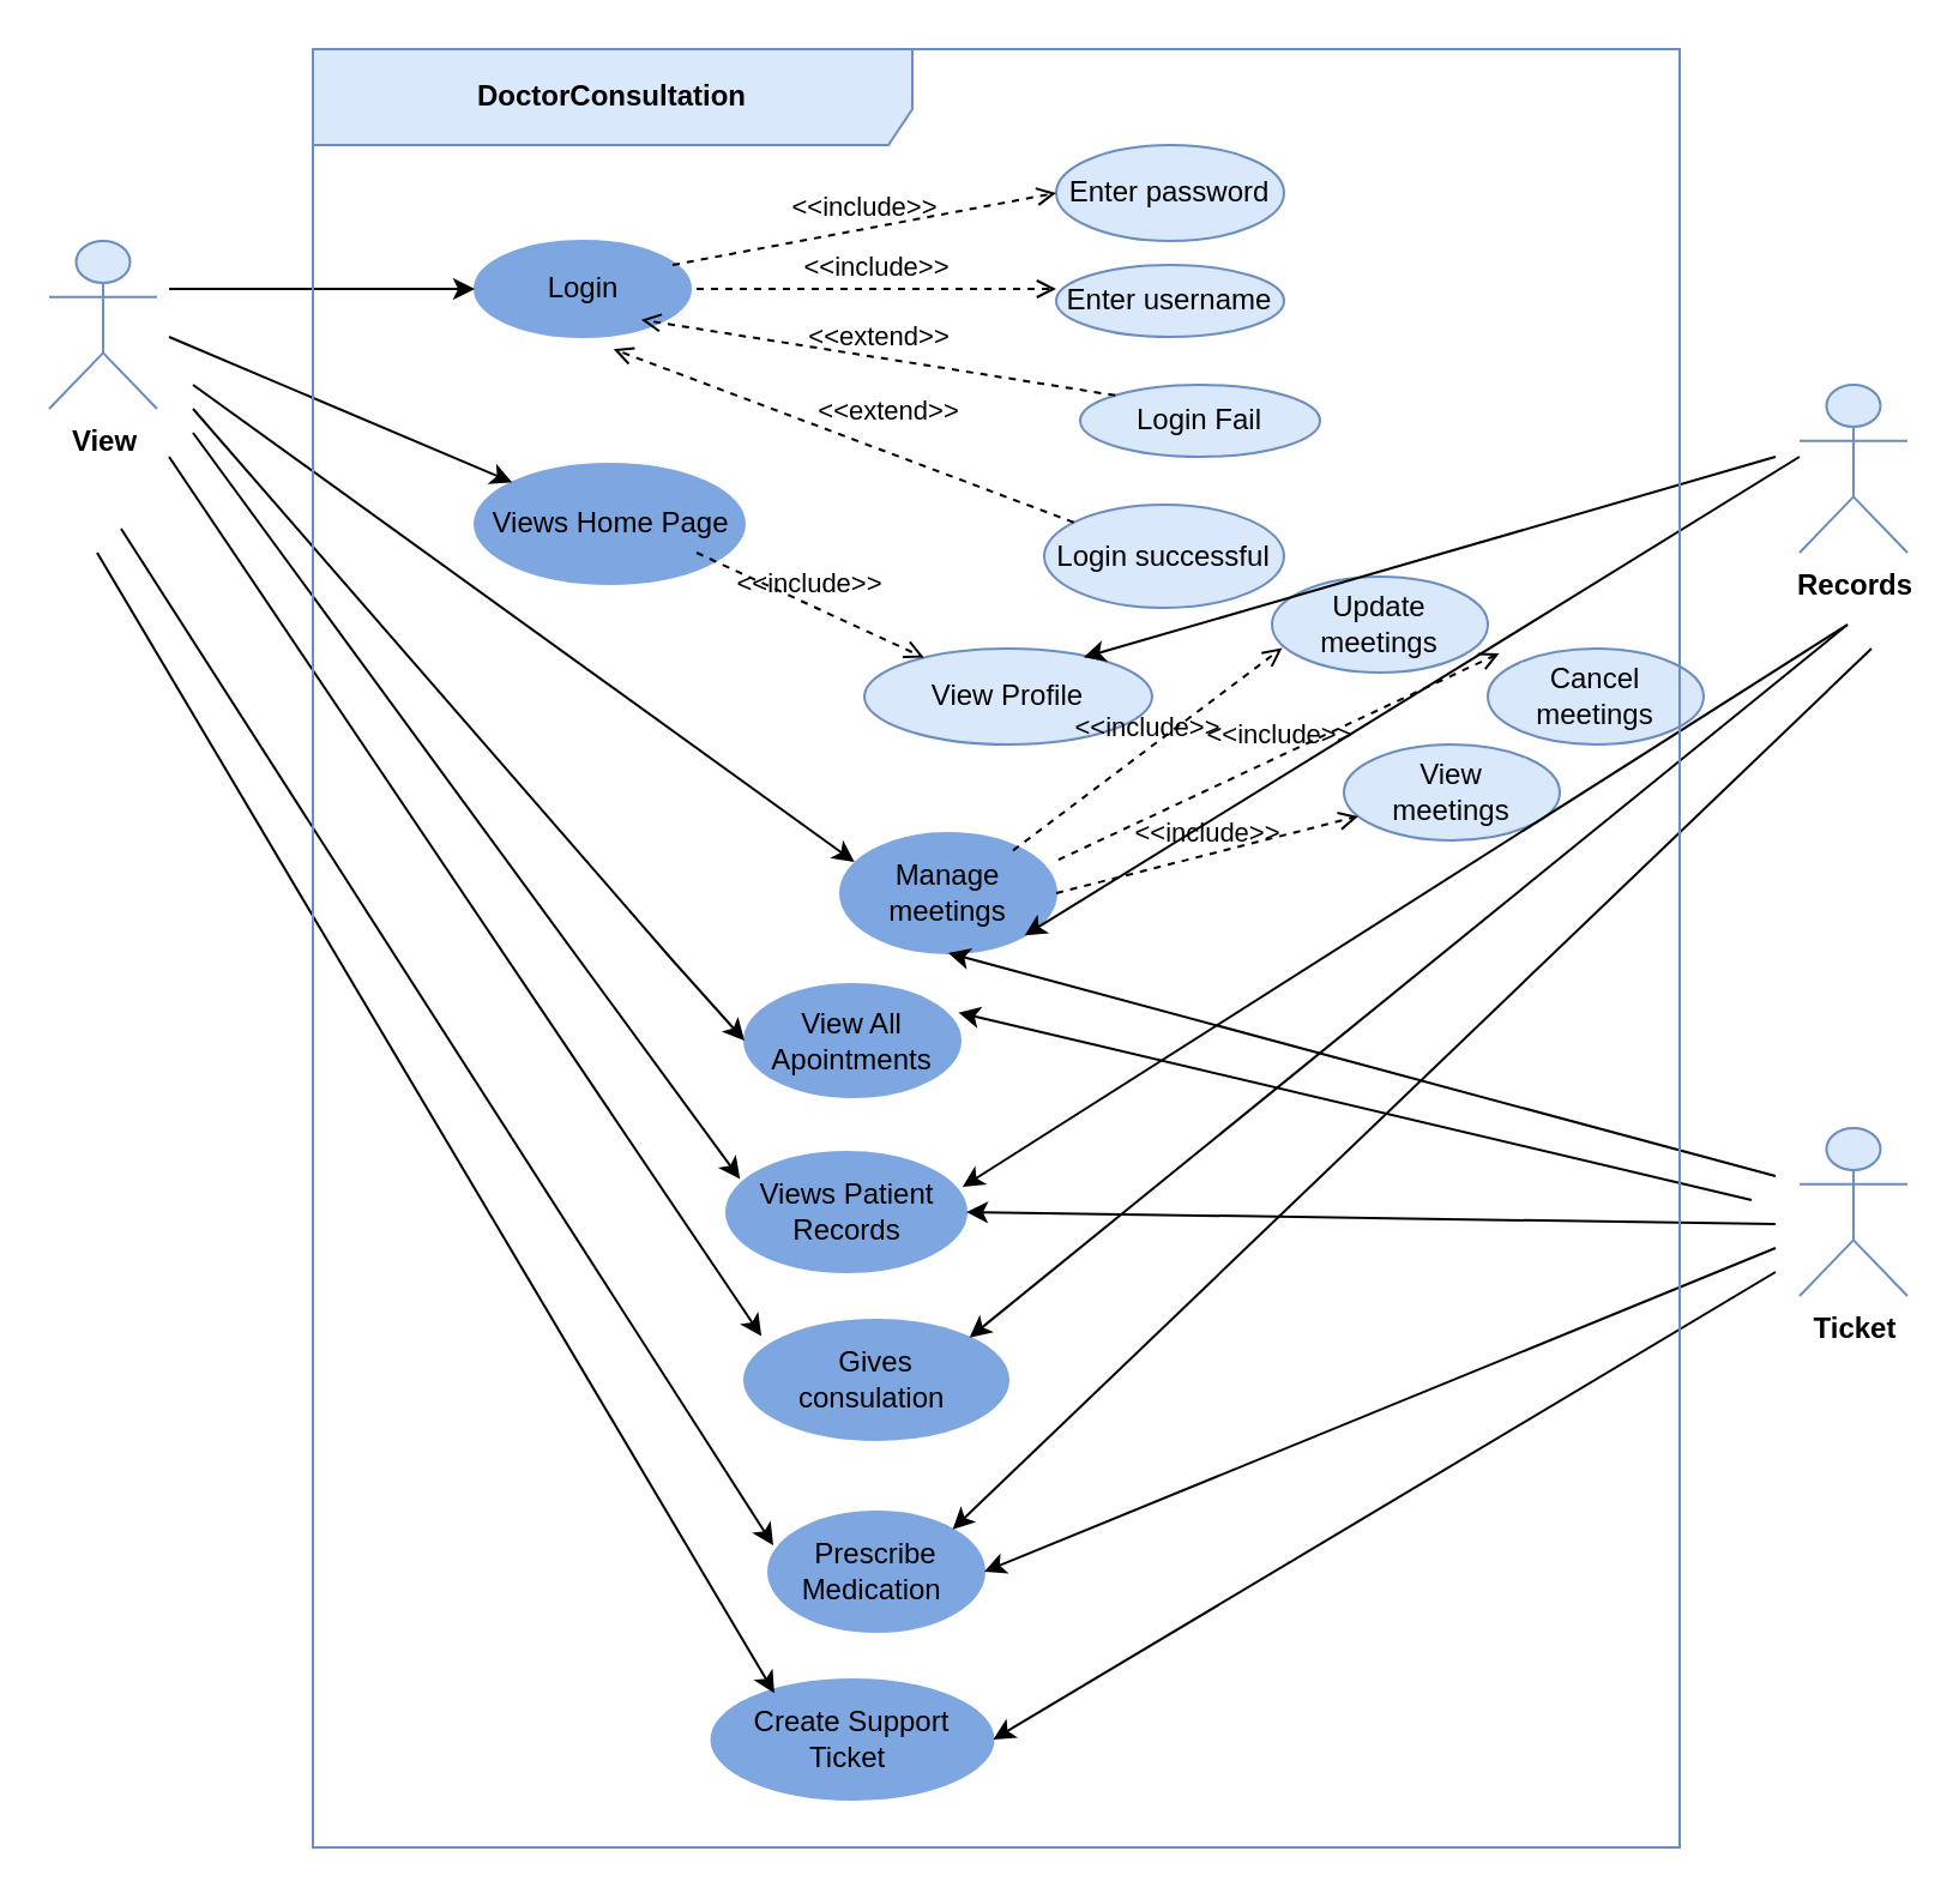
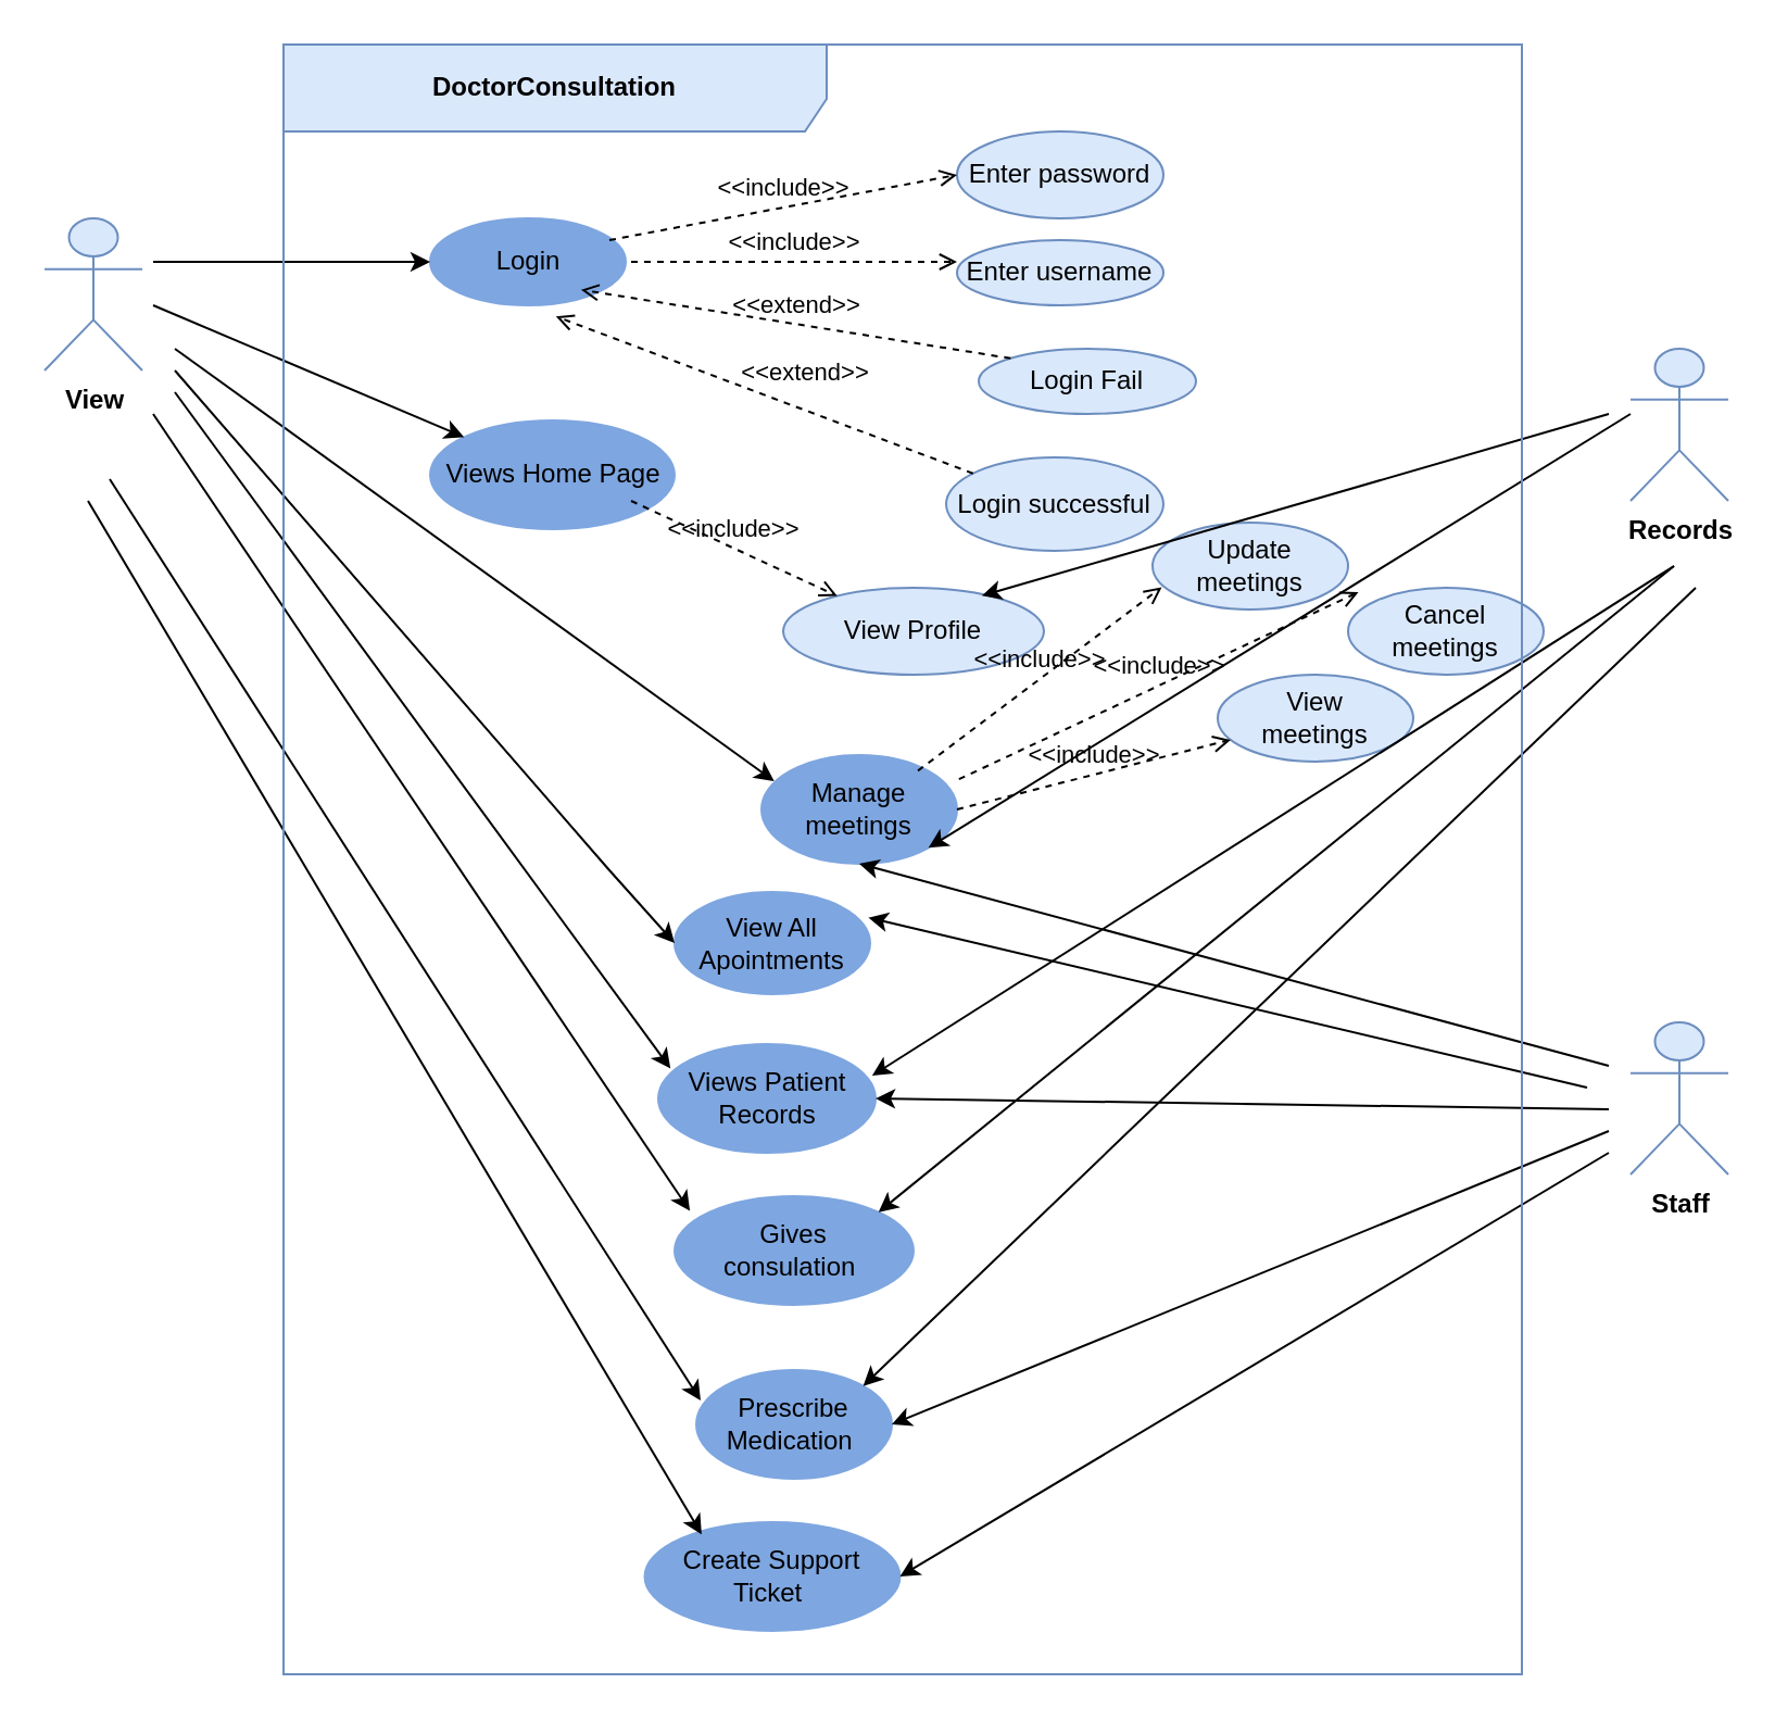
  <mxCell id="0" />
  <mxCell id="1" parent="0" />
  <mxCell id="2" value="&lt;b&gt;Records&lt;/b&gt;" style="shape=umlActor;verticalLabelPosition=bottom;verticalAlign=top;html=1;outlineConnect=0;fontSize=12;fillColor=#dae8fc;strokeColor=#6c8ebf;" parent="1" vertex="1"><mxGeometry x="750" y="160" width="45" height="70" as="geometry" /></mxCell>
  <mxCell id="3" value="Login" style="ellipse;whiteSpace=wrap;html=1;fontSize=12;fillColor=#7EA6E0;strokeColor=#7EA6E0;" parent="1" vertex="1"><mxGeometry x="197.5" y="100" width="90" height="40" as="geometry" /></mxCell>
  <mxCell id="4" value="Enter password" style="ellipse;whiteSpace=wrap;html=1;fontSize=12;fillColor=#dae8fc;strokeColor=#6c8ebf;" parent="1" vertex="1"><mxGeometry x="440" y="60" width="95" height="40" as="geometry" /></mxCell>
  <mxCell id="5" value="Enter username" style="ellipse;whiteSpace=wrap;html=1;fontSize=12;fillColor=#dae8fc;strokeColor=#6c8ebf;" parent="1" vertex="1"><mxGeometry x="440" y="110" width="95" height="30" as="geometry" /></mxCell>
  <mxCell id="6" value="Login Fail" style="ellipse;whiteSpace=wrap;html=1;fontSize=12;fillColor=#dae8fc;strokeColor=#6c8ebf;" parent="1" vertex="1"><mxGeometry x="450" y="160" width="100" height="30" as="geometry" /></mxCell>
  <mxCell id="7" value="Views Home Page" style="ellipse;whiteSpace=wrap;html=1;fontSize=12;fillColor=#7EA6E0;strokeColor=#7EA6E0;" parent="1" vertex="1"><mxGeometry x="197.5" y="193" width="112.5" height="50" as="geometry" /></mxCell>
  <mxCell id="8" value="Login successful" style="ellipse;whiteSpace=wrap;html=1;fontSize=12;fillColor=#dae8fc;strokeColor=#6c8ebf;" parent="1" vertex="1"><mxGeometry x="435" y="210" width="100" height="43" as="geometry" /></mxCell>
  <mxCell id="9" value="View Profile" style="ellipse;whiteSpace=wrap;html=1;fontSize=12;fillColor=#dae8fc;strokeColor=#6c8ebf;" parent="1" vertex="1"><mxGeometry x="360" y="270" width="120" height="40" as="geometry" /></mxCell>
  <mxCell id="10" value="Manage meetings" style="ellipse;whiteSpace=wrap;html=1;fontSize=12;fillColor=#7EA6E0;strokeColor=#7EA6E0;" parent="1" vertex="1"><mxGeometry x="350" y="347" width="90" height="50" as="geometry" /></mxCell>
  <mxCell id="11" value="&lt;span lang=&quot;EN-SG&quot;&gt;Gives&lt;br&gt;consulation&amp;nbsp;&lt;/span&gt;" style="ellipse;whiteSpace=wrap;html=1;fillColor=#7EA6E0;strokeColor=#7EA6E0;" parent="1" vertex="1"><mxGeometry x="310" y="550" width="110" height="50" as="geometry" /></mxCell>
  <mxCell id="12" value="&lt;span lang=&quot;EN-SG&quot;&gt;View&lt;br&gt;meetings&lt;/span&gt;" style="ellipse;whiteSpace=wrap;html=1;fillColor=#dae8fc;strokeColor=#6c8ebf;" parent="1" vertex="1"><mxGeometry x="560" y="310" width="90" height="40" as="geometry" /></mxCell>
  <mxCell id="13" value="&lt;span lang=&quot;EN-SG&quot;&gt;Update&lt;br&gt;meetings&lt;/span&gt;" style="ellipse;whiteSpace=wrap;html=1;fillColor=#dae8fc;strokeColor=#6c8ebf;" parent="1" vertex="1"><mxGeometry x="530" y="240" width="90" height="40" as="geometry" /></mxCell>
  <mxCell id="14" value="&lt;span lang=&quot;EN-SG&quot;&gt;Cancel&lt;br&gt;meetings&lt;/span&gt;" style="ellipse;whiteSpace=wrap;html=1;fillColor=#dae8fc;strokeColor=#6c8ebf;" parent="1" vertex="1"><mxGeometry x="620" y="270" width="90" height="40" as="geometry" /></mxCell>
  <mxCell id="15" value="View All Apointments" style="ellipse;whiteSpace=wrap;html=1;fontSize=12;fillColor=#7EA6E0;strokeColor=#7EA6E0;" parent="1" vertex="1"><mxGeometry x="310" y="410" width="90" height="47" as="geometry" /></mxCell>
  <mxCell id="16" value="Views Patient Records" style="ellipse;whiteSpace=wrap;html=1;fontSize=12;fillColor=#7EA6E0;strokeColor=#7EA6E0;" parent="1" vertex="1"><mxGeometry x="302.5" y="480" width="100" height="50" as="geometry" /></mxCell>
  <mxCell id="17" value="Prescribe Medication&amp;nbsp;&lt;span style=&quot;color: rgba(0, 0, 0, 0); font-family: monospace; font-size: 0px; text-align: start;&quot;&gt;%3CmxGraphModel%3E%3Croot%3E%3CmxCell%20id%3D%220%22%2F%3E%3CmxCell%20id%3D%221%22%20parent%3D%220%22%2F%3E%3CmxCell%20id%3D%222%22%20value%3D%22Manage%20meetings%22%20style%3D%22ellipse%3BwhiteSpace%3Dwrap%3Bhtml%3D1%3BfontSize%3D12%3B%22%20vertex%3D%221%22%20parent%3D%221%22%3E%3CmxGeometry%20x%3D%22350%22%20y%3D%22347%22%20width%3D%2290%22%20height%3D%2250%22%20as%3D%22geometry%22%2F%3E%3C%2FmxCell%3E%3C%2Froot%3E%3C%2FmxGraphModel%3E&lt;/span&gt;" style="ellipse;whiteSpace=wrap;html=1;fontSize=12;fillColor=#7EA6E0;strokeColor=#7EA6E0;" parent="1" vertex="1"><mxGeometry x="320" y="630" width="90" height="50" as="geometry" /></mxCell>
  <mxCell id="18" value="Create Support Ticket&amp;nbsp;" style="ellipse;whiteSpace=wrap;html=1;fontSize=12;fillColor=#7EA6E0;strokeColor=#7EA6E0;" parent="1" vertex="1"><mxGeometry x="296.25" y="700" width="117.5" height="50" as="geometry" /></mxCell>
  <mxCell id="19" value="&lt;b&gt;View&lt;/b&gt;" style="shape=umlActor;verticalLabelPosition=bottom;verticalAlign=top;html=1;outlineConnect=0;fontSize=12;fillColor=#dae8fc;strokeColor=#6c8ebf;" parent="1" vertex="1"><mxGeometry x="20" y="100" width="45" height="70" as="geometry" /></mxCell>
- <mxCell id="20" value="&lt;b&gt;Ticket&lt;/b&gt;" style="shape=umlActor;verticalLabelPosition=bottom;verticalAlign=top;html=1;outlineConnect=0;fontSize=12;fillColor=#dae8fc;strokeColor=#6c8ebf;" parent="1" vertex="1"><mxGeometry x="750" y="470" width="45" height="70" as="geometry" /></mxCell>
+ <mxCell id="20" value="&lt;b&gt;Staff&lt;/b&gt;" style="shape=umlActor;verticalLabelPosition=bottom;verticalAlign=top;html=1;outlineConnect=0;fontSize=12;fillColor=#dae8fc;strokeColor=#6c8ebf;" parent="1" vertex="1"><mxGeometry x="750" y="470" width="45" height="70" as="geometry" /></mxCell>
  <mxCell id="21" value="" style="endArrow=classic;html=1;rounded=0;" parent="1" target="3" edge="1"><mxGeometry width="50" height="50" relative="1" as="geometry"><mxPoint x="70" y="120" as="sourcePoint" /><mxPoint x="130" y="120" as="targetPoint" /></mxGeometry></mxCell>
  <mxCell id="22" value="" style="endArrow=classic;html=1;rounded=0;" parent="1" target="7" edge="1"><mxGeometry width="50" height="50" relative="1" as="geometry"><mxPoint x="70" y="140" as="sourcePoint" /><mxPoint x="140" y="160" as="targetPoint" /></mxGeometry></mxCell>
  <mxCell id="23" value="" style="endArrow=classic;html=1;rounded=0;entryX=0;entryY=0.5;entryDx=0;entryDy=0;" parent="1" target="15" edge="1"><mxGeometry width="50" height="50" relative="1" as="geometry"><mxPoint x="80" y="170" as="sourcePoint" /><mxPoint x="120" y="170" as="targetPoint" /><Array as="points"><mxPoint x="280" y="400" /></Array></mxGeometry></mxCell>
  <mxCell id="24" value="" style="endArrow=classic;html=1;rounded=0;entryX=0.065;entryY=0.24;entryDx=0;entryDy=0;entryPerimeter=0;" parent="1" target="10" edge="1"><mxGeometry width="50" height="50" relative="1" as="geometry"><mxPoint x="80" y="160" as="sourcePoint" /><mxPoint x="110" y="180" as="targetPoint" /></mxGeometry></mxCell>
  <mxCell id="25" value="" style="endArrow=classic;html=1;rounded=0;entryX=0.056;entryY=0.224;entryDx=0;entryDy=0;entryPerimeter=0;" parent="1" target="16" edge="1"><mxGeometry width="50" height="50" relative="1" as="geometry"><mxPoint x="80" y="180" as="sourcePoint" /><mxPoint x="320" y="480" as="targetPoint" /></mxGeometry></mxCell>
  <mxCell id="26" value="" style="endArrow=classic;html=1;rounded=0;entryX=0.064;entryY=0.136;entryDx=0;entryDy=0;entryPerimeter=0;" parent="1" target="11" edge="1"><mxGeometry width="50" height="50" relative="1" as="geometry"><mxPoint x="70" y="190" as="sourcePoint" /><mxPoint x="130" y="240" as="targetPoint" /></mxGeometry></mxCell>
  <mxCell id="27" value="" style="endArrow=classic;html=1;rounded=0;entryX=0.022;entryY=0.28;entryDx=0;entryDy=0;entryPerimeter=0;" parent="1" target="17" edge="1"><mxGeometry width="50" height="50" relative="1" as="geometry"><mxPoint x="50" y="220" as="sourcePoint" /><mxPoint x="320" y="680" as="targetPoint" /></mxGeometry></mxCell>
  <mxCell id="28" value="" style="endArrow=classic;html=1;rounded=0;entryX=0.223;entryY=0.113;entryDx=0;entryDy=0;entryPerimeter=0;" parent="1" target="18" edge="1"><mxGeometry width="50" height="50" relative="1" as="geometry"><mxPoint x="40" y="230" as="sourcePoint" /><mxPoint x="170" y="670" as="targetPoint" /></mxGeometry></mxCell>
  <mxCell id="29" value="" style="endArrow=classic;html=1;rounded=0;entryX=1;entryY=0.5;entryDx=0;entryDy=0;" parent="1" target="18" edge="1"><mxGeometry width="50" height="50" relative="1" as="geometry"><mxPoint x="740" y="530" as="sourcePoint" /><mxPoint x="470" y="770" as="targetPoint" /></mxGeometry></mxCell>
  <mxCell id="30" value="" style="endArrow=classic;html=1;rounded=0;entryX=0.762;entryY=0.092;entryDx=0;entryDy=0;entryPerimeter=0;" parent="1" target="9" edge="1"><mxGeometry width="50" height="50" relative="1" as="geometry"><mxPoint x="740" y="190" as="sourcePoint" /><mxPoint x="540" y="400" as="targetPoint" /></mxGeometry></mxCell>
  <mxCell id="31" value="" style="endArrow=classic;html=1;rounded=0;entryX=1;entryY=1;entryDx=0;entryDy=0;" parent="1" target="10" edge="1"><mxGeometry width="50" height="50" relative="1" as="geometry"><mxPoint x="750" y="190" as="sourcePoint" /><mxPoint x="450" y="380" as="targetPoint" /><Array as="points" /></mxGeometry></mxCell>
  <mxCell id="32" value="" style="endArrow=classic;html=1;rounded=0;entryX=0.984;entryY=0.291;entryDx=0;entryDy=0;entryPerimeter=0;" parent="1" target="16" edge="1"><mxGeometry width="50" height="50" relative="1" as="geometry"><mxPoint x="770" y="260" as="sourcePoint" /><mxPoint x="520" y="440" as="targetPoint" /></mxGeometry></mxCell>
  <mxCell id="33" value="" style="endArrow=classic;html=1;rounded=0;entryX=1;entryY=0.5;entryDx=0;entryDy=0;" parent="1" target="16" edge="1"><mxGeometry width="50" height="50" relative="1" as="geometry"><mxPoint x="740" y="510" as="sourcePoint" /><mxPoint x="440" y="500" as="targetPoint" /></mxGeometry></mxCell>
  <mxCell id="34" value="" style="endArrow=classic;html=1;rounded=0;entryX=0.991;entryY=0.251;entryDx=0;entryDy=0;entryPerimeter=0;" parent="1" target="15" edge="1"><mxGeometry width="50" height="50" relative="1" as="geometry"><mxPoint x="730" y="500" as="sourcePoint" /><mxPoint x="450" y="430" as="targetPoint" /></mxGeometry></mxCell>
  <mxCell id="35" value="" style="endArrow=classic;html=1;rounded=0;entryX=0.5;entryY=1;entryDx=0;entryDy=0;" parent="1" target="10" edge="1"><mxGeometry width="50" height="50" relative="1" as="geometry"><mxPoint x="740" y="490" as="sourcePoint" /><mxPoint x="450" y="370" as="targetPoint" /></mxGeometry></mxCell>
  <mxCell id="36" value="" style="endArrow=classic;html=1;rounded=0;entryX=1;entryY=0;entryDx=0;entryDy=0;" parent="1" target="17" edge="1"><mxGeometry width="50" height="50" relative="1" as="geometry"><mxPoint x="780" y="270" as="sourcePoint" /><mxPoint x="450" y="640" as="targetPoint" /></mxGeometry></mxCell>
  <mxCell id="37" value="" style="endArrow=classic;html=1;rounded=0;entryX=1;entryY=0;entryDx=0;entryDy=0;" parent="1" target="11" edge="1"><mxGeometry width="50" height="50" relative="1" as="geometry"><mxPoint x="770" y="260" as="sourcePoint" /><mxPoint x="390" y="540" as="targetPoint" /></mxGeometry></mxCell>
  <mxCell id="38" value="" style="endArrow=classic;html=1;rounded=0;entryX=1;entryY=0.5;entryDx=0;entryDy=0;" parent="1" target="17" edge="1"><mxGeometry width="50" height="50" relative="1" as="geometry"><mxPoint x="740" y="520" as="sourcePoint" /><mxPoint x="470" y="650" as="targetPoint" /></mxGeometry></mxCell>
  <mxCell id="39" value="&amp;lt;&amp;lt;include&amp;gt;&amp;gt;" style="html=1;verticalAlign=bottom;labelBackgroundColor=none;endArrow=open;endFill=0;dashed=1;rounded=0;entryX=0;entryY=0.5;entryDx=0;entryDy=0;" parent="1" target="4" edge="1"><mxGeometry width="160" relative="1" as="geometry"><mxPoint x="280" y="110" as="sourcePoint" /><mxPoint x="440" y="110" as="targetPoint" /></mxGeometry></mxCell>
  <mxCell id="40" value="&amp;lt;&amp;lt;include&amp;gt;&amp;gt;" style="html=1;verticalAlign=bottom;labelBackgroundColor=none;endArrow=open;endFill=0;dashed=1;rounded=0;" parent="1" edge="1"><mxGeometry width="160" relative="1" as="geometry"><mxPoint x="290" y="120" as="sourcePoint" /><mxPoint x="440" y="120" as="targetPoint" /></mxGeometry></mxCell>
  <mxCell id="41" value="&amp;lt;&amp;lt;extend&amp;gt;&amp;gt;" style="html=1;verticalAlign=bottom;labelBackgroundColor=none;endArrow=open;endFill=0;dashed=1;rounded=0;exitX=0;exitY=0;exitDx=0;exitDy=0;entryX=0.772;entryY=0.822;entryDx=0;entryDy=0;entryPerimeter=0;" parent="1" source="6" target="3" edge="1"><mxGeometry width="160" relative="1" as="geometry"><mxPoint x="270" y="140" as="sourcePoint" /><mxPoint x="290" y="130" as="targetPoint" /></mxGeometry></mxCell>
  <mxCell id="42" value="&amp;lt;&amp;lt;extend&amp;gt;&amp;gt;" style="html=1;verticalAlign=bottom;labelBackgroundColor=none;endArrow=open;endFill=0;dashed=1;rounded=0;entryX=0.643;entryY=1.128;entryDx=0;entryDy=0;entryPerimeter=0;" parent="1" source="8" target="3" edge="1"><mxGeometry x="-0.166" y="-8" width="160" relative="1" as="geometry"><mxPoint x="240" y="140" as="sourcePoint" /><mxPoint x="190" y="140" as="targetPoint" /><mxPoint as="offset" /></mxGeometry></mxCell>
  <mxCell id="43" value="&amp;lt;&amp;lt;include&amp;gt;&amp;gt;" style="html=1;verticalAlign=bottom;labelBackgroundColor=none;endArrow=open;endFill=0;dashed=1;rounded=0;" parent="1" target="9" edge="1"><mxGeometry width="160" relative="1" as="geometry"><mxPoint x="290" y="230" as="sourcePoint" /><mxPoint x="450" y="230" as="targetPoint" /></mxGeometry></mxCell>
  <mxCell id="44" value="&amp;lt;&amp;lt;include&amp;gt;&amp;gt;" style="html=1;verticalAlign=bottom;labelBackgroundColor=none;endArrow=open;endFill=0;dashed=1;rounded=0;exitX=1;exitY=0.5;exitDx=0;exitDy=0;" parent="1" source="10" target="12" edge="1"><mxGeometry width="160" relative="1" as="geometry"><mxPoint x="460" y="310" as="sourcePoint" /><mxPoint x="610" y="300" as="targetPoint" /></mxGeometry></mxCell>
  <mxCell id="45" value="&amp;lt;&amp;lt;include&amp;gt;&amp;gt;" style="html=1;verticalAlign=bottom;labelBackgroundColor=none;endArrow=open;endFill=0;dashed=1;rounded=0;entryX=0.053;entryY=0.05;entryDx=0;entryDy=0;entryPerimeter=0;exitX=1.01;exitY=0.222;exitDx=0;exitDy=0;exitPerimeter=0;" parent="1" source="10" target="14" edge="1"><mxGeometry width="160" relative="1" as="geometry"><mxPoint x="470" y="300" as="sourcePoint" /><mxPoint x="630" y="300" as="targetPoint" /></mxGeometry></mxCell>
  <mxCell id="46" value="&amp;lt;&amp;lt;include&amp;gt;&amp;gt;" style="html=1;verticalAlign=bottom;labelBackgroundColor=none;endArrow=open;endFill=0;dashed=1;rounded=0;entryX=0.047;entryY=0.744;entryDx=0;entryDy=0;entryPerimeter=0;exitX=0.8;exitY=0.144;exitDx=0;exitDy=0;exitPerimeter=0;" parent="1" source="10" target="13" edge="1"><mxGeometry width="160" relative="1" as="geometry"><mxPoint x="480" y="290" as="sourcePoint" /><mxPoint x="640" y="290" as="targetPoint" /></mxGeometry></mxCell>
  <mxCell id="47" value="&lt;b&gt;DoctorConsultation&lt;/b&gt;" style="shape=umlFrame;whiteSpace=wrap;html=1;fillColor=#dae8fc;strokeColor=#6c8ebf;width=250;height=40;" parent="1" vertex="1"><mxGeometry x="130" y="20" width="570" height="750" as="geometry" /></mxCell>
